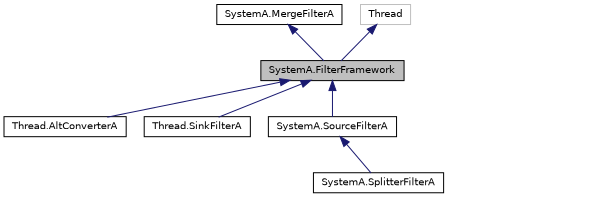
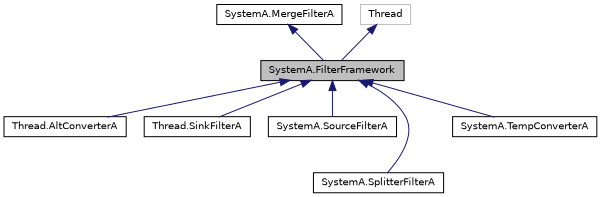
  digraph {
    rankdir=TB
    node [color=black fillcolor=white fontname=Helvetica fontsize=10 shape=record style=filled]
    edge [color=midnightblue dir=back fontname=Helvetica fontsize=10 labelfontname=Helvetica labelfontsize=10 style=solid]
    n1 [fillcolor=grey75 fontcolor=black height=0.2 label="SystemA.FilterFramework" width=0.4]
    n2 [height=0.2 label="Thread.AltConverterA" width=0.4]
    n3 [height=0.2 label="Thread.SinkFilterA" width=0.4]
    n4 [height=0.2 label="SystemA.SourceFilterA" width=0.4]
    n5 [height=0.2 label="SystemA.SplitterFilterA" width=0.4]
+   n6 [height=0.2 label="SystemA.TempConverterA" width=0.4]
    n7 [height=0.2 label="SystemA.MergeFilterA" width=0.4]
    n8 [color=grey75 height=0.2 label=Thread width=0.4]
    n1 -> n2
    n1 -> n3
    n1 -> n4
-   n4 -> n5
+   n1 -> n5
+   n1 -> n6
    n7 -> n1
    n8 -> n1
  }
